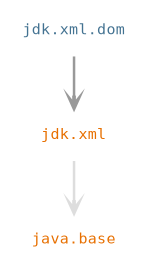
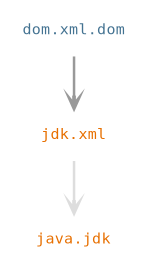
  digraph {
    fontname="DejaVu Sans Mono"
    nodesep=.5
    pencolor=transparent
    ranksep=0.600000
    node [fontcolor="#e76f00" fontname="DejaVu Sans Mono" fontsize=12 group=java margin=".2,.2" shape=plaintext]
    edge [arrowhead=open arrowsize=1 fontname="DejaVu Sans Mono" penwidth=2]
    n1 [label="jdk.xml"]
-   "java.base"
-   "jdk.xml.dom" [fontcolor="#437291" group=jdk]
+   "java.base" [label="java.jdk"]
+   "jdk.xml.dom" [fontcolor="#437291" group=jdk label="dom.xml.dom"]
    subgraph sub_1 {
      rank=same
      n1
    }
    subgraph sub_2 {
      n1
      "java.base"
    }
    subgraph sub_3 {
      "jdk.xml.dom"
    }
    n1 -> "java.base" [color="#dddddd" weight=10000]
    "jdk.xml.dom" -> n1 [color="#999999"]
  }
